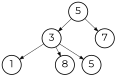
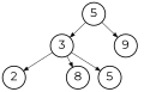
  digraph {
    fontname=Montserrat
    nodesep=.2
    ranksep=.2
    splines=line
    node [fillcolor="#ffffff" fontname=Montserrat fontsize=18 margin=0 penwidth=1.5 shape=circle style=filled]
    edge [arrowsize=.75 fontname=Montserrat penwidth=.75]
    5 [width=0.5]
    3 [width=0.5]
    c [style=invis width=0.5]
-   7 [width=0.5]
-   2 [width=0.5 label=1]
+   7 [width=0.5 label=9]
+   2 [width=0.5]
    b [style=invis width=0.5]
    n7 [label=5 width=0.5]
    8 [width=0.5]
    a [style=invis width=0.5]
    5 -> 3
    5 -> c [style=invis]
    5 -> 7
    3 -> 2
    3 -> b [style=invis]
    3 -> n7
    3 -> 8
    7 -> n7 [style=invis]
    7 -> a [style=invis]
  }
